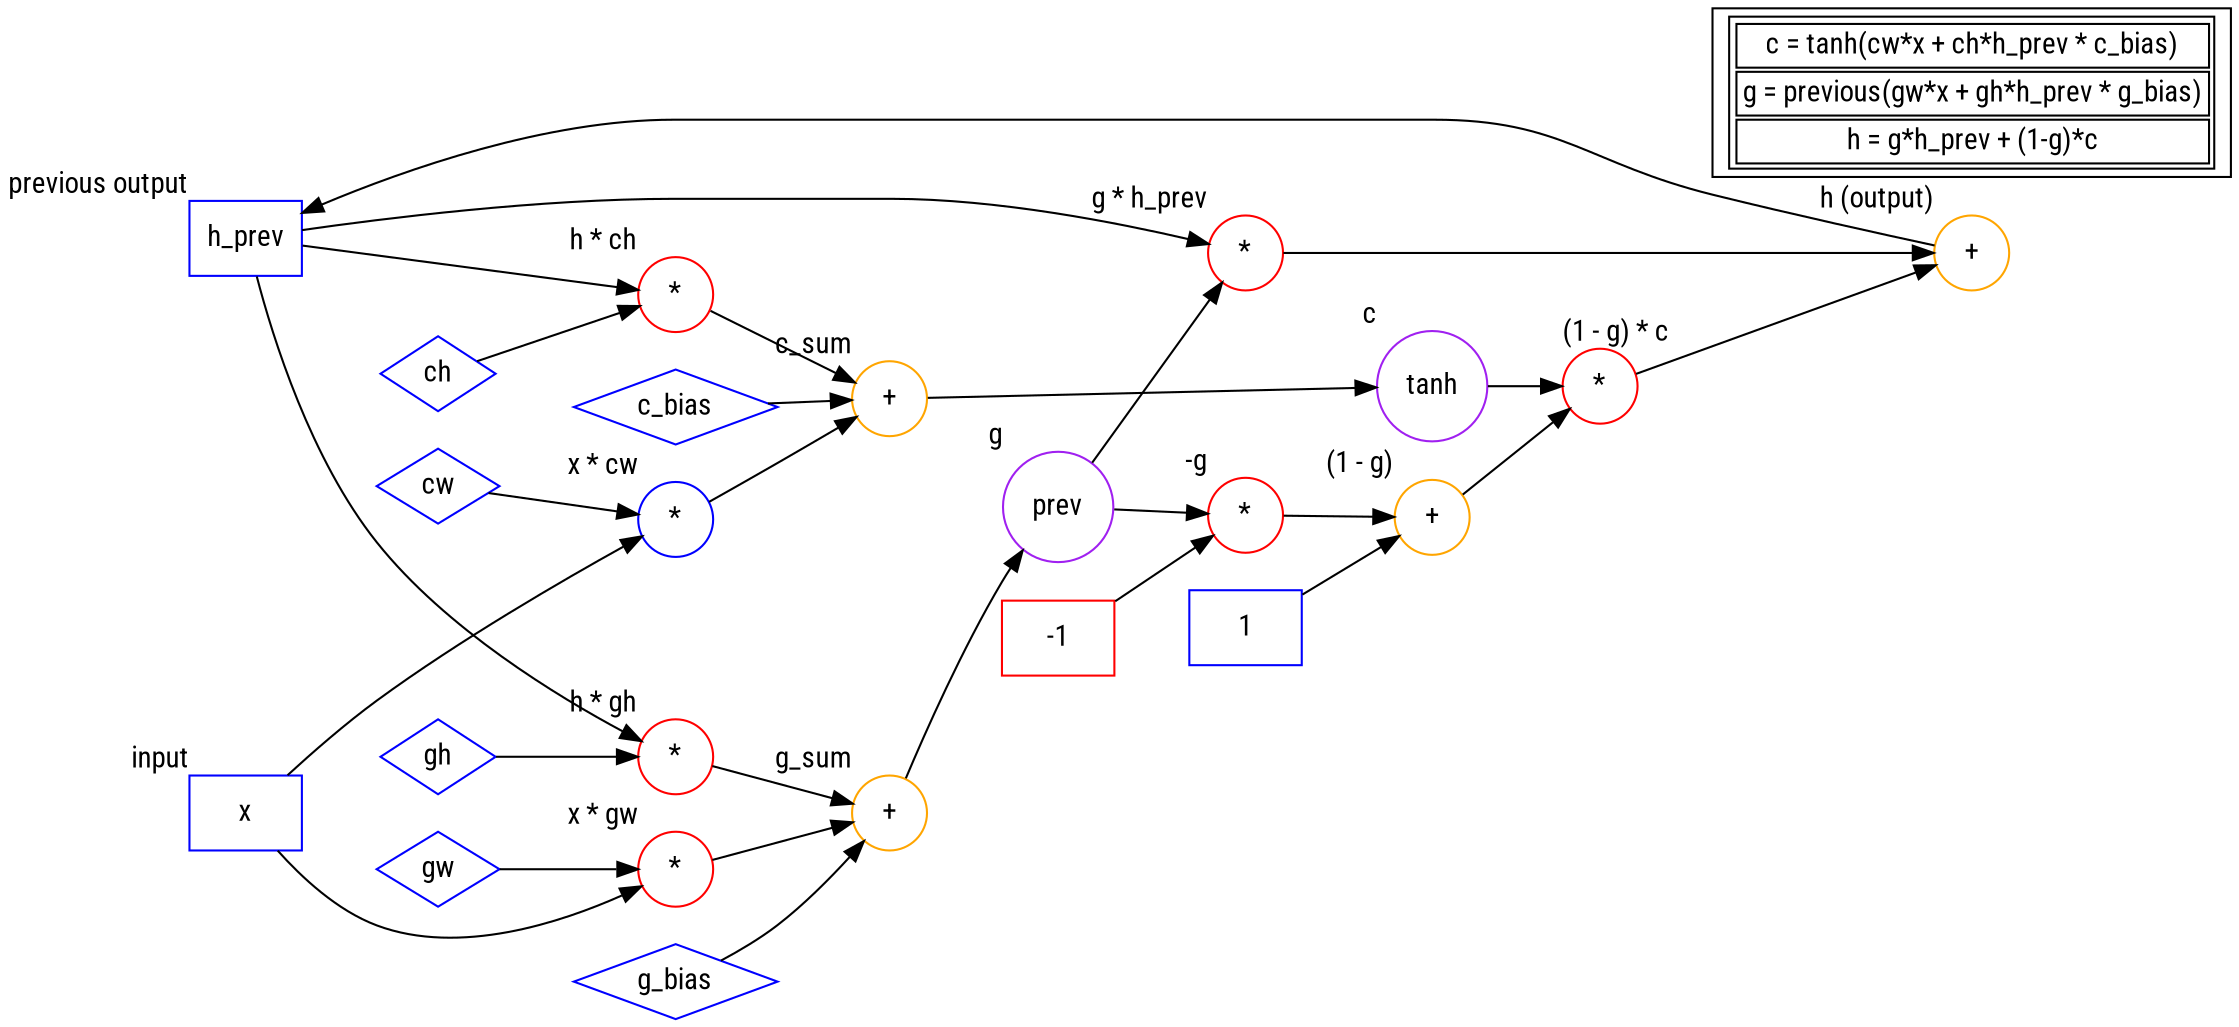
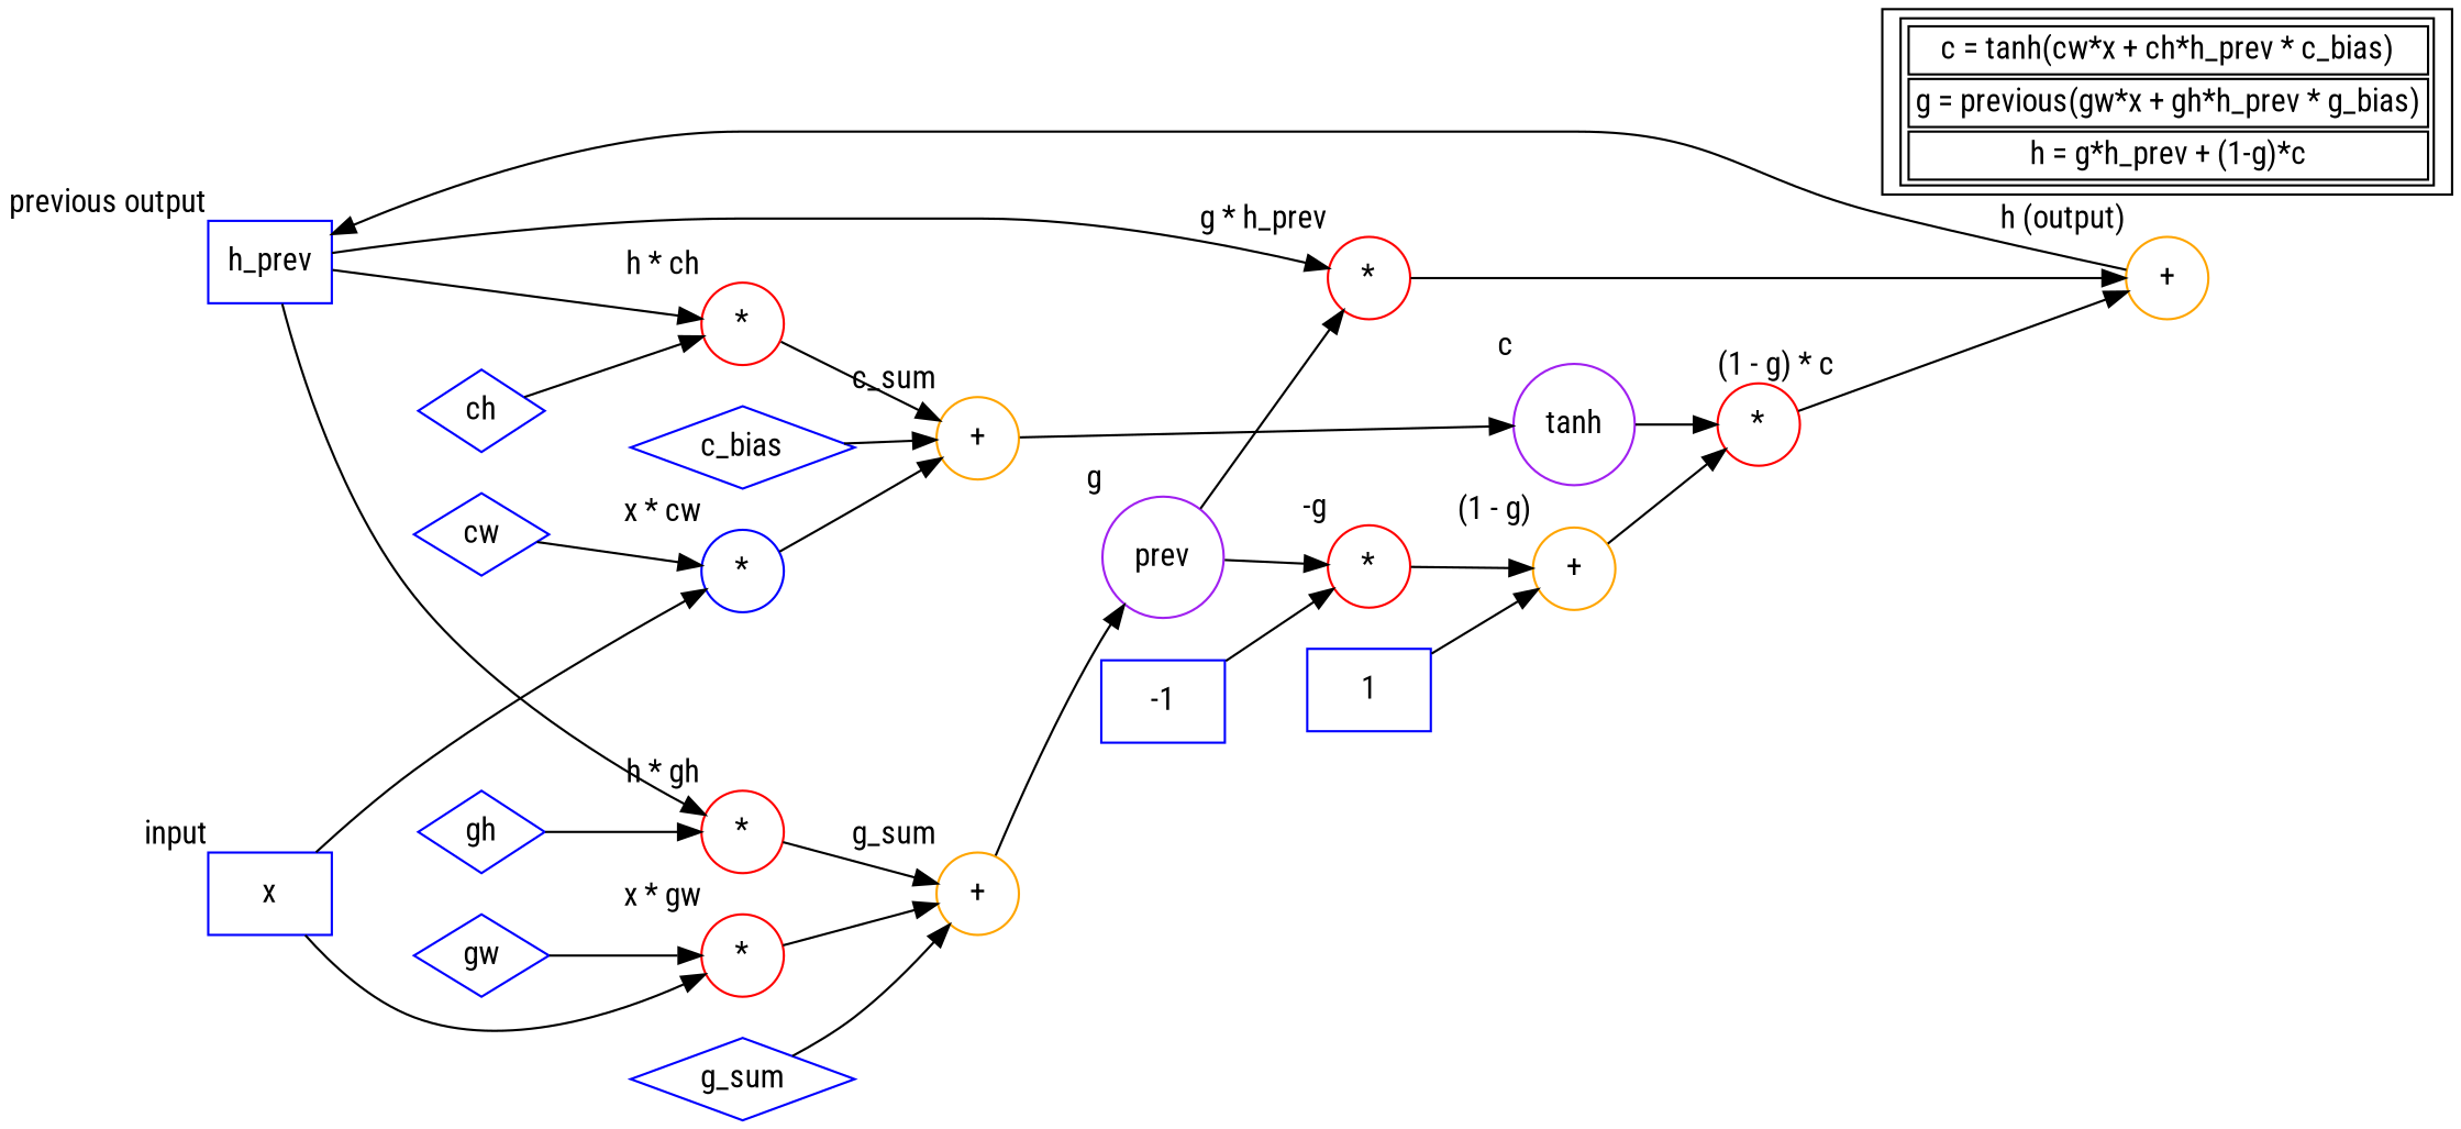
  digraph {
    fontname="Roboto Condensed"
    rankdir=LR
    node [color=blue fontname="Roboto Condensed" shape=circle]
    edge [fontname="Roboto Condensed"]
    n1 [label=x shape=box xlabel=input]
    n2 [label=h_prev shape=box xlabel="previous output"]
    n3 [label=<                 <table>                 <tr><td>c = tanh(cw*x + ch*h_prev * c_bias)</td></tr>                 <tr><td>g = previous(gw*x + gh*h_prev * g_bias)</td></tr>                 <tr><td>h = g*h_prev + (1-g)*c</td></tr>                 </table>                 > shape=box color=""]
    n4 [color=orange label="+" xlabel="h (output)"]
    n5 [label="*" xlabel="x * cw"]
    n6 [color=red label="*" xlabel="x * gw"]
    n7 [color=red label="*" xlabel="h * ch"]
    n8 [color=red label="*" xlabel="h * gh"]
    n9 [color=red label="*" xlabel="g * h_prev"]
    n10 [color=orange label="+" xlabel=c_sum]
    n11 [color=orange label="+" xlabel=g_sum]
    n12 [label=c_bias shape=diamond]
    n13 [color=purple label=tanh xlabel=c]
    n14 [label=cw shape=diamond]
    n15 [label=ch shape=diamond]
    n16 [color=red label="*" xlabel="(1 - g) * c"]
-   n17 [label=g_bias shape=diamond]
+   n17 [label=g_sum shape=diamond]
    n18 [color=purple label=prev xlabel=g]
    n19 [label=gw shape=diamond]
    n20 [label=gh shape=diamond]
    n21 [color=red label="*" xlabel="-g"]
    n22 [color=orange label="+" xlabel="(1 - g)"]
-   n23 [color=red label=-1 shape=box]
+   n23 [label=-1 shape=box]
    n24 [label=1 shape=box]
    subgraph sub_1 {
      rank=source
      n1
      n2
    }
    subgraph sub_2 {
      rank=sink
      n3
      n4
    }
    n1 -> n5
    n1 -> n6
    n2 -> n7
    n2 -> n8
    n2 -> n9
    n3 -> n4 [style=invis]
    n4 -> n2
    n5 -> n10
    n6 -> n11
    n7 -> n10
    n8 -> n11
    n9 -> n4
    n10 -> n13
    n11 -> n18
    n12 -> n10
    n13 -> n16
    n14 -> n5
    n15 -> n7
    n16 -> n4
    n17 -> n11
    n18 -> n9
    n18 -> n21
    n19 -> n6
    n20 -> n8
    n21 -> n22
    n22 -> n16
    n23 -> n21
    n24 -> n22
  }
